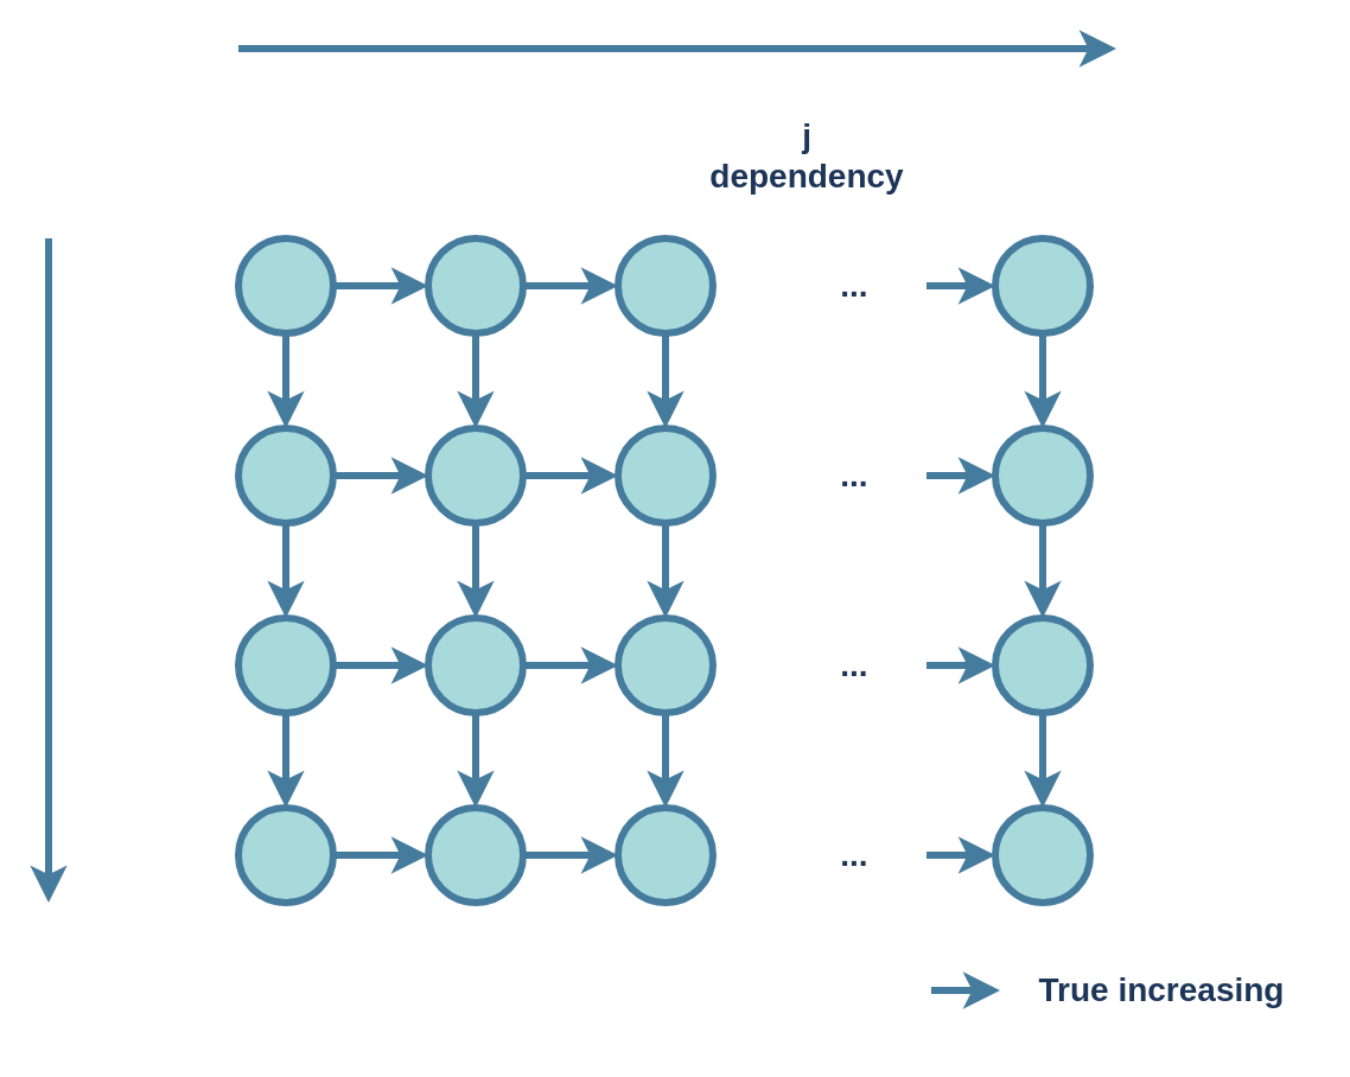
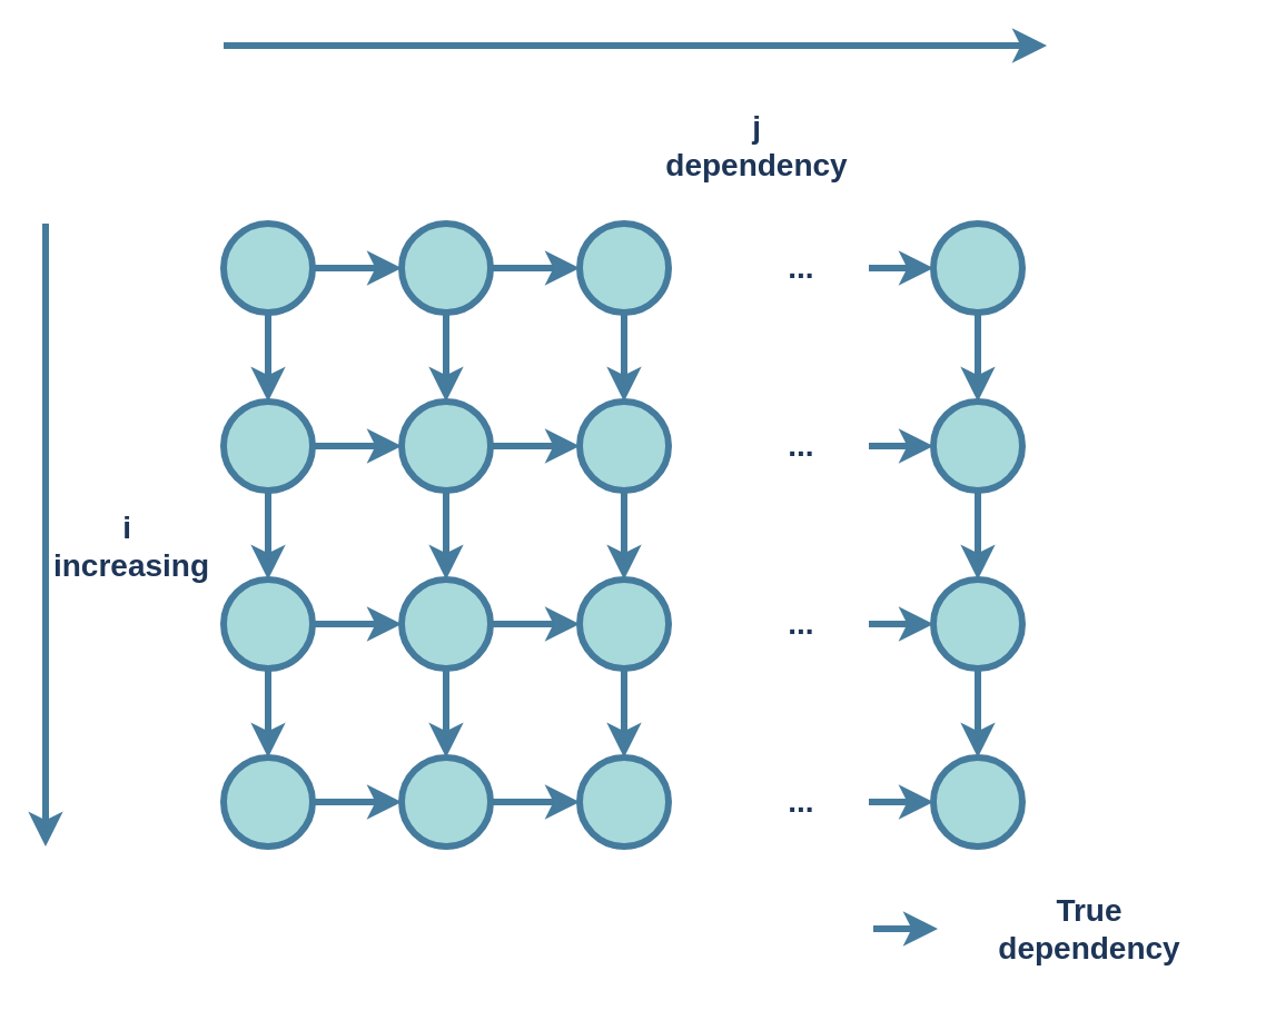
  <mxCell id="0" />
  <mxCell id="1" parent="0" />
  <mxCell id="2" value="" style="edgeStyle=orthogonalEdgeStyle;rounded=0;orthogonalLoop=1;jettySize=auto;html=1;labelBackgroundColor=none;strokeColor=#457B9D;fontColor=default;fontSize=14;fontStyle=1;strokeWidth=3;" edge="1" parent="1" source="4" target="7"><mxGeometry relative="1" as="geometry" /></mxCell>
  <mxCell id="3" value="" style="edgeStyle=orthogonalEdgeStyle;rounded=0;orthogonalLoop=1;jettySize=auto;html=1;labelBackgroundColor=none;strokeColor=#457B9D;fontColor=default;fontSize=14;fontStyle=1;strokeWidth=3;" edge="1" parent="1" source="4" target="26"><mxGeometry relative="1" as="geometry" /></mxCell>
  <mxCell id="4" value="" style="ellipse;whiteSpace=wrap;html=1;aspect=fixed;labelBackgroundColor=none;fillColor=#A8DADC;strokeColor=#457B9D;fontColor=#1D3557;fontSize=14;fontStyle=1;strokeWidth=3;" vertex="1" parent="1"><mxGeometry x="100" y="100" width="40" height="40" as="geometry" /></mxCell>
  <mxCell id="5" style="edgeStyle=orthogonalEdgeStyle;rounded=0;orthogonalLoop=1;jettySize=auto;html=1;exitX=1;exitY=0.5;exitDx=0;exitDy=0;entryX=0;entryY=0.5;entryDx=0;entryDy=0;labelBackgroundColor=none;strokeColor=#457B9D;fontColor=default;fontSize=14;fontStyle=1;strokeWidth=3;" edge="1" parent="1" source="7" target="10"><mxGeometry relative="1" as="geometry" /></mxCell>
  <mxCell id="6" value="" style="edgeStyle=orthogonalEdgeStyle;rounded=0;orthogonalLoop=1;jettySize=auto;html=1;labelBackgroundColor=none;strokeColor=#457B9D;fontColor=default;fontSize=14;fontStyle=1;strokeWidth=3;" edge="1" parent="1" source="7" target="13"><mxGeometry relative="1" as="geometry" /></mxCell>
  <mxCell id="7" value="" style="ellipse;whiteSpace=wrap;html=1;aspect=fixed;labelBackgroundColor=none;fillColor=#A8DADC;strokeColor=#457B9D;fontColor=#1D3557;fontSize=14;fontStyle=1;strokeWidth=3;" vertex="1" parent="1"><mxGeometry x="100" y="180" width="40" height="40" as="geometry" /></mxCell>
  <mxCell id="8" value="" style="edgeStyle=orthogonalEdgeStyle;rounded=0;orthogonalLoop=1;jettySize=auto;html=1;labelBackgroundColor=none;strokeColor=#457B9D;fontColor=default;fontSize=14;fontStyle=1;strokeWidth=3;" edge="1" parent="1" source="10" target="16"><mxGeometry relative="1" as="geometry" /></mxCell>
  <mxCell id="9" value="" style="edgeStyle=orthogonalEdgeStyle;rounded=0;orthogonalLoop=1;jettySize=auto;html=1;labelBackgroundColor=none;strokeColor=#457B9D;fontColor=default;fontSize=14;fontStyle=1;strokeWidth=3;" edge="1" parent="1" source="10" target="28"><mxGeometry relative="1" as="geometry" /></mxCell>
  <mxCell id="10" value="" style="ellipse;whiteSpace=wrap;html=1;aspect=fixed;labelBackgroundColor=none;fillColor=#A8DADC;strokeColor=#457B9D;fontColor=#1D3557;fontSize=14;fontStyle=1;strokeWidth=3;" vertex="1" parent="1"><mxGeometry x="180" y="180" width="40" height="40" as="geometry" /></mxCell>
  <mxCell id="11" value="" style="edgeStyle=orthogonalEdgeStyle;rounded=0;orthogonalLoop=1;jettySize=auto;html=1;labelBackgroundColor=none;strokeColor=#457B9D;fontColor=default;fontSize=14;fontStyle=1;strokeWidth=3;" edge="1" parent="1" source="13" target="16"><mxGeometry relative="1" as="geometry" /></mxCell>
  <mxCell id="12" value="" style="edgeStyle=orthogonalEdgeStyle;rounded=0;orthogonalLoop=1;jettySize=auto;html=1;labelBackgroundColor=none;strokeColor=#457B9D;fontColor=default;fontSize=14;fontStyle=1;strokeWidth=3;" edge="1" parent="1" source="13" target="20"><mxGeometry relative="1" as="geometry" /></mxCell>
  <mxCell id="13" value="" style="ellipse;whiteSpace=wrap;html=1;aspect=fixed;labelBackgroundColor=none;fillColor=#A8DADC;strokeColor=#457B9D;fontColor=#1D3557;fontSize=14;fontStyle=1;strokeWidth=3;" vertex="1" parent="1"><mxGeometry x="100" y="260" width="40" height="40" as="geometry" /></mxCell>
  <mxCell id="14" value="" style="edgeStyle=orthogonalEdgeStyle;rounded=0;orthogonalLoop=1;jettySize=auto;html=1;labelBackgroundColor=none;strokeColor=#457B9D;fontColor=default;fontSize=14;fontStyle=1;strokeWidth=3;" edge="1" parent="1" source="16" target="18"><mxGeometry relative="1" as="geometry" /></mxCell>
  <mxCell id="15" value="" style="edgeStyle=orthogonalEdgeStyle;rounded=0;orthogonalLoop=1;jettySize=auto;html=1;labelBackgroundColor=none;strokeColor=#457B9D;fontColor=default;fontSize=14;fontStyle=1;strokeWidth=3;" edge="1" parent="1" source="16" target="22"><mxGeometry relative="1" as="geometry" /></mxCell>
  <mxCell id="16" value="" style="ellipse;whiteSpace=wrap;html=1;aspect=fixed;labelBackgroundColor=none;fillColor=#A8DADC;strokeColor=#457B9D;fontColor=#1D3557;fontSize=14;fontStyle=1;strokeWidth=3;" vertex="1" parent="1"><mxGeometry x="180" y="260" width="40" height="40" as="geometry" /></mxCell>
  <mxCell id="17" value="" style="edgeStyle=orthogonalEdgeStyle;rounded=0;orthogonalLoop=1;jettySize=auto;html=1;labelBackgroundColor=none;strokeColor=#457B9D;fontColor=default;fontSize=14;fontStyle=1;strokeWidth=3;" edge="1" parent="1" source="18" target="23"><mxGeometry relative="1" as="geometry" /></mxCell>
  <mxCell id="18" value="" style="ellipse;whiteSpace=wrap;html=1;aspect=fixed;labelBackgroundColor=none;fillColor=#A8DADC;strokeColor=#457B9D;fontColor=#1D3557;fontSize=14;fontStyle=1;strokeWidth=3;" vertex="1" parent="1"><mxGeometry x="260" y="260" width="40" height="40" as="geometry" /></mxCell>
  <mxCell id="19" value="" style="edgeStyle=orthogonalEdgeStyle;rounded=0;orthogonalLoop=1;jettySize=auto;html=1;labelBackgroundColor=none;strokeColor=#457B9D;fontColor=default;fontSize=14;fontStyle=1;strokeWidth=3;" edge="1" parent="1" source="20" target="22"><mxGeometry relative="1" as="geometry" /></mxCell>
  <mxCell id="20" value="" style="ellipse;whiteSpace=wrap;html=1;aspect=fixed;labelBackgroundColor=none;fillColor=#A8DADC;strokeColor=#457B9D;fontColor=#1D3557;fontSize=14;fontStyle=1;strokeWidth=3;" vertex="1" parent="1"><mxGeometry x="100" y="340" width="40" height="40" as="geometry" /></mxCell>
  <mxCell id="21" value="" style="edgeStyle=orthogonalEdgeStyle;rounded=0;orthogonalLoop=1;jettySize=auto;html=1;labelBackgroundColor=none;strokeColor=#457B9D;fontColor=default;fontSize=14;fontStyle=1;strokeWidth=3;" edge="1" parent="1" source="22" target="23"><mxGeometry relative="1" as="geometry" /></mxCell>
  <mxCell id="22" value="" style="ellipse;whiteSpace=wrap;html=1;aspect=fixed;labelBackgroundColor=none;fillColor=#A8DADC;strokeColor=#457B9D;fontColor=#1D3557;fontSize=14;fontStyle=1;strokeWidth=3;" vertex="1" parent="1"><mxGeometry x="180" y="340" width="40" height="40" as="geometry" /></mxCell>
  <mxCell id="23" value="" style="ellipse;whiteSpace=wrap;html=1;aspect=fixed;labelBackgroundColor=none;fillColor=#A8DADC;strokeColor=#457B9D;fontColor=#1D3557;fontSize=14;fontStyle=1;strokeWidth=3;" vertex="1" parent="1"><mxGeometry x="260" y="340" width="40" height="40" as="geometry" /></mxCell>
  <mxCell id="24" value="" style="endArrow=classic;html=1;rounded=0;exitX=0.5;exitY=1;exitDx=0;exitDy=0;entryX=0.5;entryY=0;entryDx=0;entryDy=0;labelBackgroundColor=none;strokeColor=#457B9D;fontColor=default;fontSize=14;fontStyle=1;strokeWidth=3;" edge="1" parent="1" source="26" target="10"><mxGeometry width="50" height="50" relative="1" as="geometry"><mxPoint x="540" y="570" as="sourcePoint" /><mxPoint x="590" y="520" as="targetPoint" /></mxGeometry></mxCell>
  <mxCell id="25" value="" style="edgeStyle=orthogonalEdgeStyle;rounded=0;orthogonalLoop=1;jettySize=auto;html=1;labelBackgroundColor=none;strokeColor=#457B9D;fontColor=default;fontSize=14;fontStyle=1;strokeWidth=3;" edge="1" parent="1" source="26" target="30"><mxGeometry relative="1" as="geometry" /></mxCell>
  <mxCell id="26" value="" style="ellipse;whiteSpace=wrap;html=1;aspect=fixed;labelBackgroundColor=none;fillColor=#A8DADC;strokeColor=#457B9D;fontColor=#1D3557;fontSize=14;fontStyle=1;strokeWidth=3;" vertex="1" parent="1"><mxGeometry x="180" y="100" width="40" height="40" as="geometry" /></mxCell>
  <mxCell id="27" value="" style="edgeStyle=orthogonalEdgeStyle;rounded=0;orthogonalLoop=1;jettySize=auto;html=1;labelBackgroundColor=none;strokeColor=#457B9D;fontColor=default;fontSize=14;fontStyle=1;strokeWidth=3;" edge="1" parent="1" source="28" target="18"><mxGeometry relative="1" as="geometry" /></mxCell>
  <mxCell id="28" value="" style="ellipse;whiteSpace=wrap;html=1;aspect=fixed;labelBackgroundColor=none;fillColor=#A8DADC;strokeColor=#457B9D;fontColor=#1D3557;fontSize=14;fontStyle=1;strokeWidth=3;" vertex="1" parent="1"><mxGeometry x="260" y="180" width="40" height="40" as="geometry" /></mxCell>
  <mxCell id="29" value="" style="edgeStyle=orthogonalEdgeStyle;rounded=0;orthogonalLoop=1;jettySize=auto;html=1;labelBackgroundColor=none;strokeColor=#457B9D;fontColor=default;fontSize=14;fontStyle=1;strokeWidth=3;" edge="1" parent="1" source="30" target="28"><mxGeometry relative="1" as="geometry" /></mxCell>
  <mxCell id="30" value="" style="ellipse;whiteSpace=wrap;html=1;aspect=fixed;labelBackgroundColor=none;fillColor=#A8DADC;strokeColor=#457B9D;fontColor=#1D3557;fontSize=14;fontStyle=1;strokeWidth=3;" vertex="1" parent="1"><mxGeometry x="260" y="100" width="40" height="40" as="geometry" /></mxCell>
  <mxCell id="31" value="" style="edgeStyle=orthogonalEdgeStyle;rounded=0;orthogonalLoop=1;jettySize=auto;html=1;labelBackgroundColor=none;strokeColor=#457B9D;fontColor=default;fontSize=14;fontStyle=1;strokeWidth=3;" edge="1" parent="1" source="32" target="33"><mxGeometry relative="1" as="geometry" /></mxCell>
  <mxCell id="32" value="" style="ellipse;whiteSpace=wrap;html=1;aspect=fixed;labelBackgroundColor=none;fillColor=#A8DADC;strokeColor=#457B9D;fontColor=#1D3557;fontSize=14;fontStyle=1;strokeWidth=3;" vertex="1" parent="1"><mxGeometry x="419" y="260" width="40" height="40" as="geometry" /></mxCell>
  <mxCell id="33" value="" style="ellipse;whiteSpace=wrap;html=1;aspect=fixed;labelBackgroundColor=none;fillColor=#A8DADC;strokeColor=#457B9D;fontColor=#1D3557;fontSize=14;fontStyle=1;strokeWidth=3;" vertex="1" parent="1"><mxGeometry x="419" y="340" width="40" height="40" as="geometry" /></mxCell>
  <mxCell id="34" value="" style="edgeStyle=orthogonalEdgeStyle;rounded=0;orthogonalLoop=1;jettySize=auto;html=1;labelBackgroundColor=none;strokeColor=#457B9D;fontColor=default;fontSize=14;fontStyle=1;strokeWidth=3;" edge="1" parent="1" source="35" target="32"><mxGeometry relative="1" as="geometry" /></mxCell>
  <mxCell id="35" value="" style="ellipse;whiteSpace=wrap;html=1;aspect=fixed;labelBackgroundColor=none;fillColor=#A8DADC;strokeColor=#457B9D;fontColor=#1D3557;fontSize=14;fontStyle=1;strokeWidth=3;" vertex="1" parent="1"><mxGeometry x="419" y="180" width="40" height="40" as="geometry" /></mxCell>
  <mxCell id="36" value="" style="edgeStyle=orthogonalEdgeStyle;rounded=0;orthogonalLoop=1;jettySize=auto;html=1;labelBackgroundColor=none;strokeColor=#457B9D;fontColor=default;fontSize=14;fontStyle=1;strokeWidth=3;" edge="1" parent="1" source="37" target="35"><mxGeometry relative="1" as="geometry" /></mxCell>
  <mxCell id="37" value="" style="ellipse;whiteSpace=wrap;html=1;aspect=fixed;labelBackgroundColor=none;fillColor=#A8DADC;strokeColor=#457B9D;fontColor=#1D3557;fontSize=14;fontStyle=1;strokeWidth=3;" vertex="1" parent="1"><mxGeometry x="419" y="100" width="40" height="40" as="geometry" /></mxCell>
  <mxCell id="38" value="" style="edgeStyle=orthogonalEdgeStyle;rounded=0;orthogonalLoop=1;jettySize=auto;html=1;labelBackgroundColor=none;strokeColor=#457B9D;fontColor=default;fontSize=14;fontStyle=1;strokeWidth=3;" edge="1" parent="1" source="39" target="37"><mxGeometry relative="1" as="geometry" /></mxCell>
  <mxCell id="39" value="..." style="text;html=1;strokeColor=none;fillColor=none;align=center;verticalAlign=middle;whiteSpace=wrap;rounded=0;labelBackgroundColor=none;fontColor=#1D3557;fontSize=14;fontStyle=1;strokeWidth=3;" vertex="1" parent="1"><mxGeometry x="330" y="105" width="60" height="30" as="geometry" /></mxCell>
  <mxCell id="40" value="" style="edgeStyle=orthogonalEdgeStyle;rounded=0;orthogonalLoop=1;jettySize=auto;html=1;labelBackgroundColor=none;strokeColor=#457B9D;fontColor=default;fontSize=14;fontStyle=1;strokeWidth=3;" edge="1" parent="1" source="41" target="35"><mxGeometry relative="1" as="geometry" /></mxCell>
  <mxCell id="41" value="..." style="text;html=1;strokeColor=none;fillColor=none;align=center;verticalAlign=middle;whiteSpace=wrap;rounded=0;labelBackgroundColor=none;fontColor=#1D3557;fontSize=14;fontStyle=1;strokeWidth=3;" vertex="1" parent="1"><mxGeometry x="330" y="185" width="60" height="30" as="geometry" /></mxCell>
  <mxCell id="42" value="" style="edgeStyle=orthogonalEdgeStyle;rounded=0;orthogonalLoop=1;jettySize=auto;html=1;labelBackgroundColor=none;strokeColor=#457B9D;fontColor=default;fontSize=14;fontStyle=1;strokeWidth=3;" edge="1" parent="1" source="43" target="32"><mxGeometry relative="1" as="geometry" /></mxCell>
  <mxCell id="43" value="..." style="text;html=1;strokeColor=none;fillColor=none;align=center;verticalAlign=middle;whiteSpace=wrap;rounded=0;labelBackgroundColor=none;fontColor=#1D3557;fontSize=14;fontStyle=1;strokeWidth=3;" vertex="1" parent="1"><mxGeometry x="330" y="265" width="60" height="30" as="geometry" /></mxCell>
  <mxCell id="44" value="" style="edgeStyle=orthogonalEdgeStyle;rounded=0;orthogonalLoop=1;jettySize=auto;html=1;labelBackgroundColor=none;strokeColor=#457B9D;fontColor=default;fontSize=14;fontStyle=1;strokeWidth=3;" edge="1" parent="1" source="45" target="33"><mxGeometry relative="1" as="geometry" /></mxCell>
  <mxCell id="45" value="..." style="text;html=1;strokeColor=none;fillColor=none;align=center;verticalAlign=middle;whiteSpace=wrap;rounded=0;labelBackgroundColor=none;fontColor=#1D3557;fontSize=14;fontStyle=1;strokeWidth=3;" vertex="1" parent="1"><mxGeometry x="330" y="345" width="60" height="30" as="geometry" /></mxCell>
  <mxCell id="46" value="" style="endArrow=classic;html=1;rounded=0;labelBackgroundColor=none;strokeColor=#457B9D;fontColor=default;fontSize=14;fontStyle=1;strokeWidth=3;" edge="1" parent="1"><mxGeometry width="50" height="50" relative="1" as="geometry"><mxPoint x="20" y="100" as="sourcePoint" /><mxPoint x="20" y="380" as="targetPoint" /></mxGeometry></mxCell>
+ <mxCell id="47" value="i&amp;nbsp; increasing" style="text;html=1;strokeColor=none;fillColor=none;align=center;verticalAlign=middle;whiteSpace=wrap;rounded=0;labelBackgroundColor=none;fontColor=#1D3557;fontSize=14;fontStyle=1;strokeWidth=3;" vertex="1" parent="1"><mxGeometry x="29" y="230" width="60" height="30" as="geometry" /></mxCell>
  <mxCell id="48" value="&lt;div style=&quot;font-size: 14px;&quot;&gt;j&lt;/div&gt;&lt;div style=&quot;font-size: 14px;&quot;&gt;dependency&lt;br style=&quot;font-size: 14px;&quot;&gt;&lt;/div&gt;" style="text;html=1;strokeColor=none;fillColor=none;align=center;verticalAlign=middle;whiteSpace=wrap;rounded=0;labelBackgroundColor=none;fontColor=#1D3557;fontSize=14;fontStyle=1;strokeWidth=3;" vertex="1" parent="1"><mxGeometry x="310" y="50" width="60" height="30" as="geometry" /></mxCell>
  <mxCell id="49" value="" style="endArrow=classic;html=1;rounded=0;labelBackgroundColor=none;strokeColor=#457B9D;fontColor=default;fontSize=14;fontStyle=1;strokeWidth=3;" edge="1" parent="1"><mxGeometry width="50" height="50" relative="1" as="geometry"><mxPoint x="100" y="20" as="sourcePoint" /><mxPoint x="470" y="20" as="targetPoint" /></mxGeometry></mxCell>
  <mxCell id="50" value="" style="edgeStyle=orthogonalEdgeStyle;rounded=0;orthogonalLoop=1;jettySize=auto;html=1;labelBackgroundColor=none;strokeColor=#457B9D;fontColor=default;fontSize=14;fontStyle=1;strokeWidth=3;" edge="1" parent="1"><mxGeometry relative="1" as="geometry"><mxPoint x="392" y="417" as="sourcePoint" /><mxPoint x="421" y="417" as="targetPoint" /></mxGeometry></mxCell>
- <mxCell id="51" value="True increasing" style="text;html=1;strokeColor=none;fillColor=none;align=center;verticalAlign=middle;whiteSpace=wrap;rounded=0;labelBackgroundColor=none;fontColor=#1D3557;fontSize=14;fontStyle=1;strokeWidth=3;" vertex="1" parent="1"><mxGeometry x="432" y="402" width="115" height="30" as="geometry" /></mxCell>
+ <mxCell id="51" value="True dependency" style="text;html=1;strokeColor=none;fillColor=none;align=center;verticalAlign=middle;whiteSpace=wrap;rounded=0;labelBackgroundColor=none;fontColor=#1D3557;fontSize=14;fontStyle=1;strokeWidth=3;" vertex="1" parent="1"><mxGeometry x="432" y="402" width="115" height="30" as="geometry" /></mxCell>
